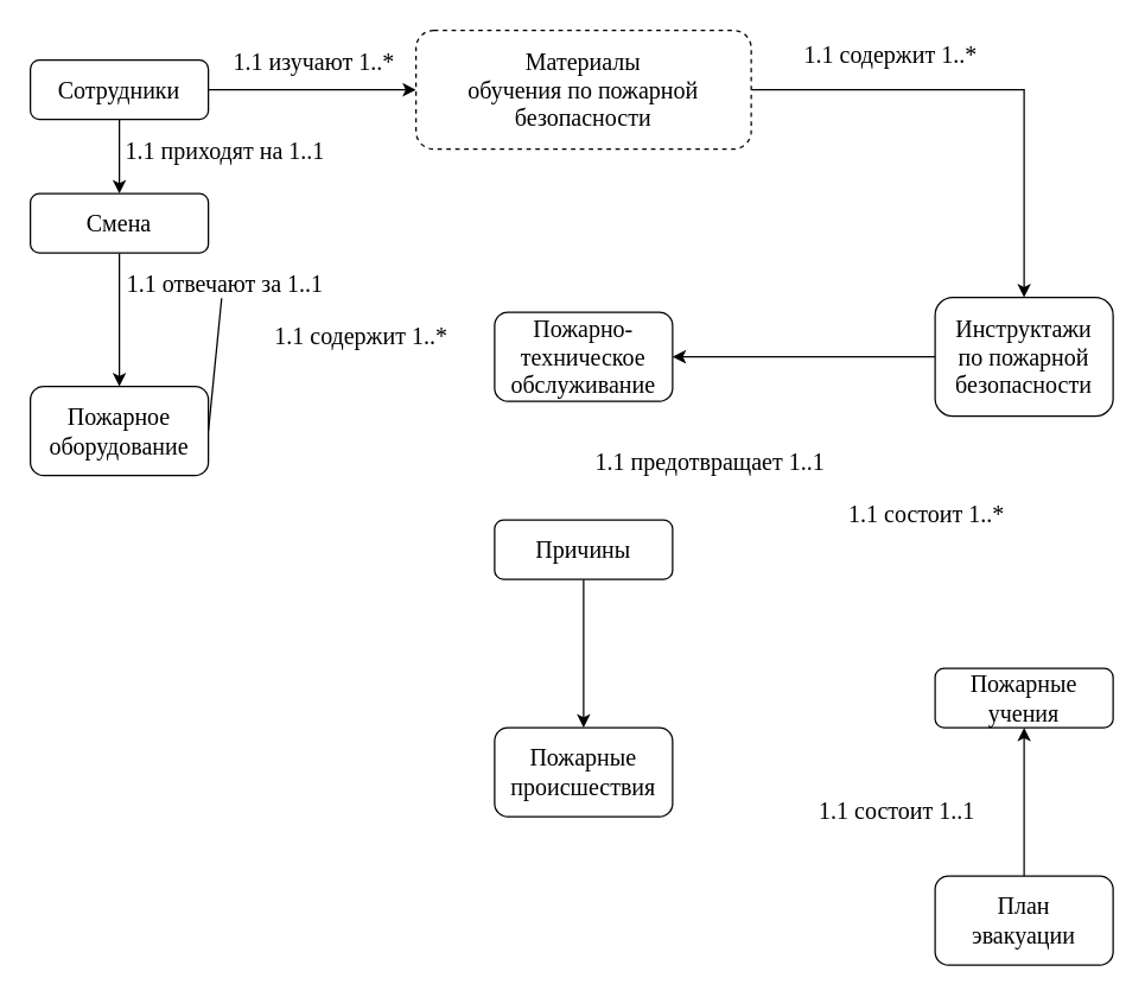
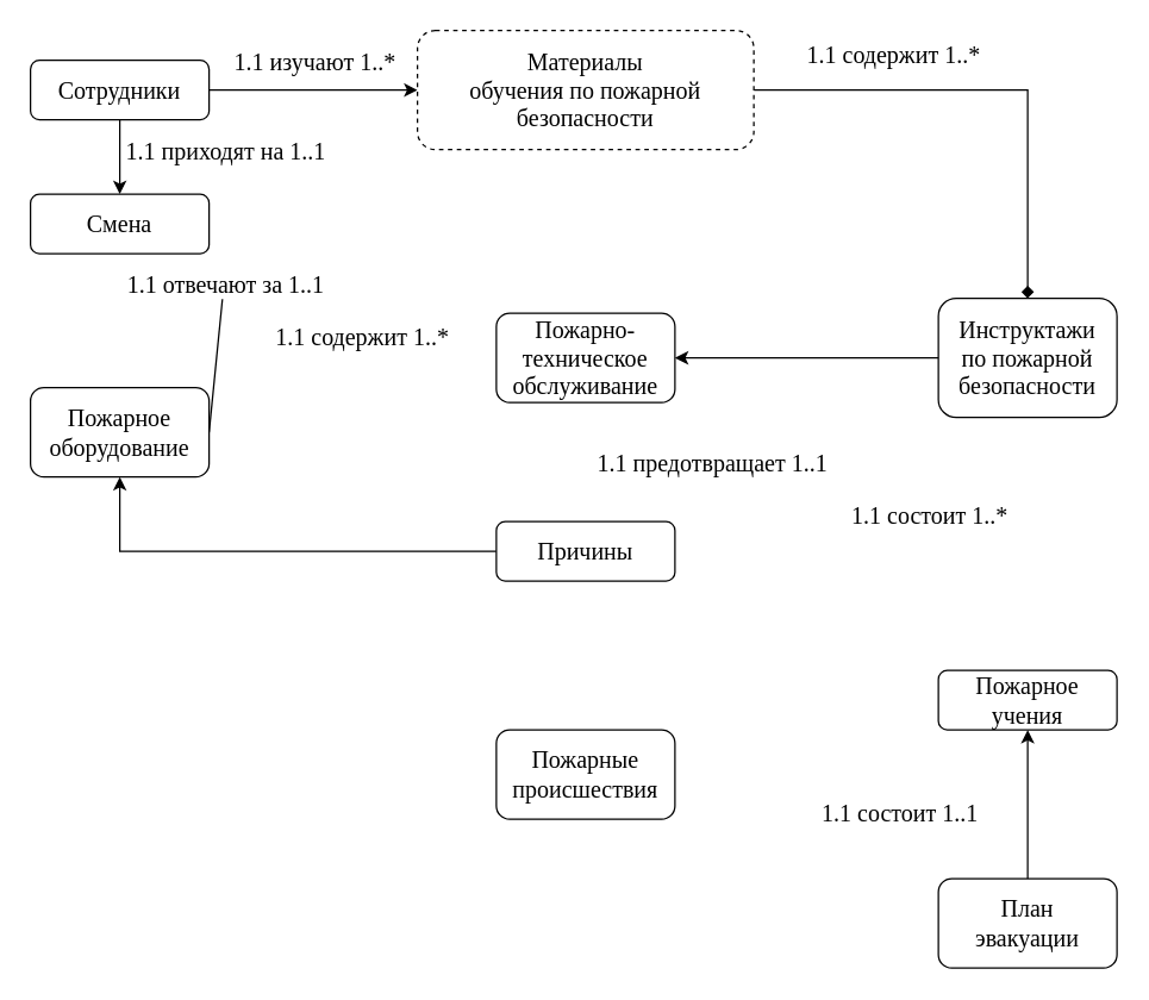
  <mxCell id="0" />
  <mxCell id="1" parent="0" />
  <mxCell id="2" style="edgeStyle=orthogonalEdgeStyle;rounded=0;orthogonalLoop=1;jettySize=auto;html=1;exitX=1;exitY=0.5;exitDx=0;exitDy=0;entryX=0;entryY=0.5;entryDx=0;entryDy=0;" edge="1" parent="1" source="5" target="7"><mxGeometry relative="1" as="geometry" /></mxCell>
  <mxCell id="3" value="&lt;span style=&quot;font-size:12.0pt;font-family:&amp;quot;Times New Roman&amp;quot;,serif;&lt;br/&gt;mso-fareast-font-family:&amp;quot;Times New Roman&amp;quot;;mso-font-kerning:0pt;mso-ligatures:&lt;br/&gt;none;mso-ansi-language:RU;mso-fareast-language:EN-US;mso-bidi-language:AR-SA&quot;&gt;1.1 изучают&lt;/span&gt;&lt;span style=&quot;font-size:12.0pt;font-family:&amp;quot;Times New Roman&amp;quot;,serif;&lt;br/&gt;mso-fareast-font-family:&amp;quot;Times New Roman&amp;quot;;mso-font-kerning:0pt;mso-ligatures:&lt;br/&gt;none;mso-ansi-language:RU;mso-fareast-language:EN-US;mso-bidi-language:AR-SA&quot;&gt;&amp;nbsp;&lt;/span&gt;&lt;span style=&quot;font-size:12.0pt;font-family:&amp;quot;Times New Roman&amp;quot;,serif;&lt;br/&gt;mso-fareast-font-family:&amp;quot;Times New Roman&amp;quot;;mso-font-kerning:0pt;mso-ligatures:&lt;br/&gt;none;mso-ansi-language:RU;mso-fareast-language:EN-US;mso-bidi-language:AR-SA&quot;&gt;1..*&lt;/span&gt;" style="edgeLabel;html=1;align=center;verticalAlign=middle;resizable=0;points=[];" vertex="1" connectable="0" parent="2"><mxGeometry x="-0.025" relative="1" as="geometry"><mxPoint x="2" y="-20" as="offset" /></mxGeometry></mxCell>
  <mxCell id="4" value="" style="edgeStyle=orthogonalEdgeStyle;rounded=0;orthogonalLoop=1;jettySize=auto;html=1;" edge="1" parent="1" source="5" target="26"><mxGeometry relative="1" as="geometry" /></mxCell>
  <mxCell id="5" value="&lt;span style=&quot;font-size:12.0pt;font-family:&amp;quot;Times New Roman&amp;quot;,serif;&lt;br/&gt;mso-fareast-font-family:&amp;quot;Times New Roman&amp;quot;;mso-font-kerning:0pt;mso-ligatures:&lt;br/&gt;none;mso-ansi-language:RU;mso-fareast-language:EN-US;mso-bidi-language:AR-SA&quot;&gt;Сотрудники&lt;/span&gt;" style="rounded=1;whiteSpace=wrap;html=1;fontSize=12;glass=0;strokeWidth=1;shadow=0;" parent="1" vertex="1"><mxGeometry x="20" y="40" width="120" height="40" as="geometry" /></mxCell>
- <mxCell id="6" style="edgeStyle=orthogonalEdgeStyle;rounded=0;orthogonalLoop=1;jettySize=auto;html=1;exitX=1;exitY=0.5;exitDx=0;exitDy=0;entryX=0.5;entryY=0;entryDx=0;entryDy=0;" edge="1" parent="1" source="7" target="9"><mxGeometry relative="1" as="geometry" /></mxCell>
+ <mxCell id="6" style="edgeStyle=orthogonalEdgeStyle;rounded=0;orthogonalLoop=1;jettySize=auto;html=1;exitX=1;exitY=0.5;exitDx=0;exitDy=0;entryX=0.5;entryY=0;entryDx=0;entryDy=0;endArrow=diamond;" edge="1" parent="1" source="7" target="9"><mxGeometry relative="1" as="geometry" /></mxCell>
  <mxCell id="7" value="&lt;span style=&quot;font-size:12.0pt;font-family:&amp;quot;Times New Roman&amp;quot;,serif;&lt;br/&gt;mso-fareast-font-family:&amp;quot;Times New Roman&amp;quot;;mso-font-kerning:0pt;mso-ligatures:&lt;br/&gt;none;mso-ansi-language:RU;mso-fareast-language:EN-US;mso-bidi-language:AR-SA&quot;&gt;Материалы&lt;br/&gt;обучения по пожарной безопасности&lt;/span&gt;" style="rounded=1;whiteSpace=wrap;html=1;fontSize=12;glass=0;strokeWidth=1;shadow=0;dashed=1;" parent="1" vertex="1"><mxGeometry x="280" y="20" width="226" height="80" as="geometry" /></mxCell>
  <mxCell id="8" value="" style="edgeStyle=orthogonalEdgeStyle;rounded=0;orthogonalLoop=1;jettySize=auto;html=1;" edge="1" parent="1" source="9" target="19"><mxGeometry relative="1" as="geometry" /></mxCell>
  <mxCell id="9" value="&lt;span style=&quot;font-size:12.0pt;font-family:&amp;quot;Times New Roman&amp;quot;,serif;&lt;br/&gt;mso-fareast-font-family:&amp;quot;Times New Roman&amp;quot;;mso-font-kerning:0pt;mso-ligatures:&lt;br/&gt;none;mso-ansi-language:RU;mso-fareast-language:EN-US;mso-bidi-language:AR-SA&quot;&gt;Инструктажи&lt;br/&gt;по пожарной безопасности&lt;/span&gt;" style="rounded=1;whiteSpace=wrap;html=1;fontSize=12;glass=0;strokeWidth=1;shadow=0;" parent="1" vertex="1"><mxGeometry x="630" y="200" width="120" height="80" as="geometry" /></mxCell>
- <mxCell id="10" value="&lt;span style=&quot;font-size:12.0pt;font-family:&amp;quot;Times New Roman&amp;quot;,serif;&lt;br/&gt;mso-fareast-font-family:&amp;quot;Times New Roman&amp;quot;;mso-font-kerning:0pt;mso-ligatures:&lt;br/&gt;none;mso-ansi-language:RU;mso-fareast-language:EN-US;mso-bidi-language:AR-SA&quot;&gt;Пожарные&lt;br/&gt;учения&lt;/span&gt;" style="rounded=1;whiteSpace=wrap;html=1;fontSize=12;glass=0;strokeWidth=1;shadow=0;" parent="1" vertex="1"><mxGeometry x="630" y="450" width="120" height="40" as="geometry" /></mxCell>
+ <mxCell id="10" value="&lt;span style=&quot;font-size:12.0pt;font-family:&amp;quot;Times New Roman&amp;quot;,serif;&lt;br/&gt;mso-fareast-font-family:&amp;quot;Times New Roman&amp;quot;;mso-font-kerning:0pt;mso-ligatures:&lt;br/&gt;none;mso-ansi-language:RU;mso-fareast-language:EN-US;mso-bidi-language:AR-SA&quot;&gt;Пожарное&lt;br/&gt;учения&lt;/span&gt;" style="rounded=1;whiteSpace=wrap;html=1;fontSize=12;glass=0;strokeWidth=1;shadow=0;" parent="1" vertex="1"><mxGeometry x="630" y="450" width="120" height="40" as="geometry" /></mxCell>
  <mxCell id="11" value="" style="edgeStyle=orthogonalEdgeStyle;rounded=0;orthogonalLoop=1;jettySize=auto;html=1;" edge="1" parent="1" source="12" target="10"><mxGeometry relative="1" as="geometry" /></mxCell>
  <mxCell id="12" value="&lt;span style=&quot;font-size:12.0pt;font-family:&amp;quot;Times New Roman&amp;quot;,serif;&lt;br/&gt;mso-fareast-font-family:&amp;quot;Times New Roman&amp;quot;;mso-font-kerning:0pt;mso-ligatures:&lt;br/&gt;none;mso-ansi-language:RU;mso-fareast-language:EN-US;mso-bidi-language:AR-SA&quot;&gt;План&lt;br/&gt;эвакуации&lt;/span&gt;" style="rounded=1;whiteSpace=wrap;html=1;" vertex="1" parent="1"><mxGeometry x="630" y="590" width="120" height="60" as="geometry" /></mxCell>
  <mxCell id="13" style="edgeStyle=orthogonalEdgeStyle;rounded=0;orthogonalLoop=1;jettySize=auto;html=1;exitX=0.5;exitY=1;exitDx=0;exitDy=0;" edge="1" parent="1" source="9" target="9"><mxGeometry relative="1" as="geometry" /></mxCell>
  <mxCell id="14" value="&lt;span style=&quot;forced-color-adjust: none; color: rgb(0, 0, 0); font-style: normal; font-variant-ligatures: normal; font-variant-caps: normal; font-weight: 400; letter-spacing: normal; orphans: 2; text-align: center; text-indent: 0px; text-transform: none; widows: 2; word-spacing: 0px; -webkit-text-stroke-width: 0px; white-space: nowrap; text-decoration-thickness: initial; text-decoration-style: initial; text-decoration-color: initial; font-size: 12pt; font-family: &amp;quot;Times New Roman&amp;quot;, serif;&quot;&gt;1.1&amp;nbsp;&lt;/span&gt;&lt;span style=&quot;forced-color-adjust: none; color: rgb(0, 0, 0); font-style: normal; font-variant-ligatures: normal; font-variant-caps: normal; font-weight: 400; letter-spacing: normal; orphans: 2; text-align: center; text-indent: 0px; text-transform: none; widows: 2; word-spacing: 0px; -webkit-text-stroke-width: 0px; white-space: nowrap; text-decoration-thickness: initial; text-decoration-style: initial; text-decoration-color: initial; font-size: 12pt; font-family: &amp;quot;Times New Roman&amp;quot;, serif;&quot;&gt;содержит&amp;nbsp;&lt;/span&gt;&lt;span style=&quot;forced-color-adjust: none; color: rgb(0, 0, 0); font-style: normal; font-variant-ligatures: normal; font-variant-caps: normal; font-weight: 400; letter-spacing: normal; orphans: 2; text-align: center; text-indent: 0px; text-transform: none; widows: 2; word-spacing: 0px; -webkit-text-stroke-width: 0px; white-space: nowrap; text-decoration-thickness: initial; text-decoration-style: initial; text-decoration-color: initial; font-size: 12pt; font-family: &amp;quot;Times New Roman&amp;quot;, serif;&quot;&gt;1..*&lt;/span&gt;" style="text;whiteSpace=wrap;html=1;" vertex="1" parent="1"><mxGeometry x="183" y="210" width="150" height="40" as="geometry" /></mxCell>
  <mxCell id="15" value="&lt;span style=&quot;forced-color-adjust: none; color: rgb(0, 0, 0); font-style: normal; font-variant-ligatures: normal; font-variant-caps: normal; font-weight: 400; letter-spacing: normal; orphans: 2; text-align: center; text-indent: 0px; text-transform: none; widows: 2; word-spacing: 0px; -webkit-text-stroke-width: 0px; white-space: nowrap; text-decoration-thickness: initial; text-decoration-style: initial; text-decoration-color: initial; font-size: 12pt; font-family: &amp;quot;Times New Roman&amp;quot;, serif;&quot;&gt;1.1&amp;nbsp;&lt;/span&gt;&lt;span style=&quot;forced-color-adjust: none; color: rgb(0, 0, 0); font-style: normal; font-variant-ligatures: normal; font-variant-caps: normal; font-weight: 400; letter-spacing: normal; orphans: 2; text-align: center; text-indent: 0px; text-transform: none; widows: 2; word-spacing: 0px; -webkit-text-stroke-width: 0px; white-space: nowrap; text-decoration-thickness: initial; text-decoration-style: initial; text-decoration-color: initial; font-size: 12pt; font-family: &amp;quot;Times New Roman&amp;quot;, serif;&quot;&gt;состоит&amp;nbsp;&lt;/span&gt;&lt;span style=&quot;forced-color-adjust: none; color: rgb(0, 0, 0); font-style: normal; font-variant-ligatures: normal; font-variant-caps: normal; font-weight: 400; letter-spacing: normal; orphans: 2; text-align: center; text-indent: 0px; text-transform: none; widows: 2; word-spacing: 0px; -webkit-text-stroke-width: 0px; white-space: nowrap; text-decoration-thickness: initial; text-decoration-style: initial; text-decoration-color: initial; font-size: 12pt; font-family: &amp;quot;Times New Roman&amp;quot;, serif;&quot;&gt;1..*&lt;/span&gt;" style="text;whiteSpace=wrap;html=1;" vertex="1" parent="1"><mxGeometry x="570" y="330" width="150" height="40" as="geometry" /></mxCell>
  <mxCell id="16" value="&lt;span style=&quot;forced-color-adjust: none; color: rgb(0, 0, 0); font-style: normal; font-variant-ligatures: normal; font-variant-caps: normal; font-weight: 400; letter-spacing: normal; orphans: 2; text-align: center; text-indent: 0px; text-transform: none; widows: 2; word-spacing: 0px; -webkit-text-stroke-width: 0px; white-space: nowrap; text-decoration-thickness: initial; text-decoration-style: initial; text-decoration-color: initial; font-size: 12pt; font-family: &amp;quot;Times New Roman&amp;quot;, serif;&quot;&gt;1.1&amp;nbsp;&lt;/span&gt;&lt;span style=&quot;forced-color-adjust: none; color: rgb(0, 0, 0); font-style: normal; font-variant-ligatures: normal; font-variant-caps: normal; font-weight: 400; letter-spacing: normal; orphans: 2; text-align: center; text-indent: 0px; text-transform: none; widows: 2; word-spacing: 0px; -webkit-text-stroke-width: 0px; white-space: nowrap; text-decoration-thickness: initial; text-decoration-style: initial; text-decoration-color: initial; font-size: 12pt; font-family: &amp;quot;Times New Roman&amp;quot;, serif;&quot;&gt;состоит&amp;nbsp;&lt;/span&gt;&lt;span style=&quot;forced-color-adjust: none; color: rgb(0, 0, 0); font-style: normal; font-variant-ligatures: normal; font-variant-caps: normal; font-weight: 400; letter-spacing: normal; orphans: 2; text-align: center; text-indent: 0px; text-transform: none; widows: 2; word-spacing: 0px; -webkit-text-stroke-width: 0px; white-space: nowrap; text-decoration-thickness: initial; text-decoration-style: initial; text-decoration-color: initial; font-size: 12pt; font-family: &amp;quot;Times New Roman&amp;quot;, serif;&quot;&gt;1..1&lt;/span&gt;" style="text;whiteSpace=wrap;html=1;" vertex="1" parent="1"><mxGeometry x="550" y="530" width="150" height="40" as="geometry" /></mxCell>
  <mxCell id="17" style="edgeStyle=orthogonalEdgeStyle;rounded=0;orthogonalLoop=1;jettySize=auto;html=1;exitX=1;exitY=0.5;exitDx=0;exitDy=0;" edge="1" parent="1" source="18" target="28"><mxGeometry relative="1" as="geometry" /></mxCell>
  <mxCell id="18" value="&lt;span style=&quot;font-size:12.0pt;font-family:&amp;quot;Times New Roman&amp;quot;,serif;&lt;br/&gt;mso-fareast-font-family:&amp;quot;Times New Roman&amp;quot;;mso-font-kerning:0pt;mso-ligatures:&lt;br/&gt;none;mso-ansi-language:RU;mso-fareast-language:EN-US;mso-bidi-language:AR-SA&quot;&gt;Пожарное&lt;br/&gt;оборудование&lt;/span&gt;" style="rounded=1;whiteSpace=wrap;html=1;" vertex="1" parent="1"><mxGeometry x="20" y="260" width="120" height="60" as="geometry" /></mxCell>
  <mxCell id="19" value="&lt;span style=&quot;font-size:12.0pt;font-family:&amp;quot;Times New Roman&amp;quot;,serif;&lt;br/&gt;mso-fareast-font-family:&amp;quot;Times New Roman&amp;quot;;mso-font-kerning:0pt;mso-ligatures:&lt;br/&gt;none;mso-ansi-language:RU;mso-fareast-language:EN-US;mso-bidi-language:AR-SA&quot;&gt;Пожарно-техническое&lt;br/&gt;обслуживание&lt;/span&gt;" style="rounded=1;whiteSpace=wrap;html=1;" vertex="1" parent="1"><mxGeometry x="333" y="210" width="120" height="60" as="geometry" /></mxCell>
  <mxCell id="20" value="&lt;span style=&quot;forced-color-adjust: none; color: rgb(0, 0, 0); font-style: normal; font-variant-ligatures: normal; font-variant-caps: normal; font-weight: 400; letter-spacing: normal; orphans: 2; text-align: center; text-indent: 0px; text-transform: none; widows: 2; word-spacing: 0px; -webkit-text-stroke-width: 0px; white-space: nowrap; text-decoration-thickness: initial; text-decoration-style: initial; text-decoration-color: initial; font-size: 12pt; font-family: &amp;quot;Times New Roman&amp;quot;, serif;&quot;&gt;1.1&amp;nbsp;&lt;/span&gt;&lt;span style=&quot;forced-color-adjust: none; color: rgb(0, 0, 0); font-style: normal; font-variant-ligatures: normal; font-variant-caps: normal; font-weight: 400; letter-spacing: normal; orphans: 2; text-align: center; text-indent: 0px; text-transform: none; widows: 2; word-spacing: 0px; -webkit-text-stroke-width: 0px; white-space: nowrap; text-decoration-thickness: initial; text-decoration-style: initial; text-decoration-color: initial; font-size: 12pt; font-family: &amp;quot;Times New Roman&amp;quot;, serif;&quot;&gt;содержит&amp;nbsp;&lt;/span&gt;&lt;span style=&quot;forced-color-adjust: none; color: rgb(0, 0, 0); font-style: normal; font-variant-ligatures: normal; font-variant-caps: normal; font-weight: 400; letter-spacing: normal; orphans: 2; text-align: center; text-indent: 0px; text-transform: none; widows: 2; word-spacing: 0px; -webkit-text-stroke-width: 0px; white-space: nowrap; text-decoration-thickness: initial; text-decoration-style: initial; text-decoration-color: initial; font-size: 12pt; font-family: &amp;quot;Times New Roman&amp;quot;, serif;&quot;&gt;1..*&lt;/span&gt;" style="text;whiteSpace=wrap;html=1;" vertex="1" parent="1"><mxGeometry x="540" y="20" width="150" height="40" as="geometry" /></mxCell>
  <mxCell id="21" value="&lt;span style=&quot;font-size:12.0pt;font-family:&amp;quot;Times New Roman&amp;quot;,serif;&lt;br/&gt;mso-fareast-font-family:&amp;quot;Times New Roman&amp;quot;;mso-font-kerning:0pt;mso-ligatures:&lt;br/&gt;none;mso-ansi-language:RU;mso-fareast-language:EN-US;mso-bidi-language:AR-SA&quot;&gt;Пожарные&lt;br/&gt;происшествия&lt;/span&gt;" style="rounded=1;whiteSpace=wrap;html=1;" vertex="1" parent="1"><mxGeometry x="333" y="490" width="120" height="60" as="geometry" /></mxCell>
  <mxCell id="22" value="&lt;span style=&quot;font-size:12.0pt;font-family:&amp;quot;Times New Roman&amp;quot;,serif;&lt;br/&gt;mso-fareast-font-family:&amp;quot;Times New Roman&amp;quot;;mso-font-kerning:0pt;mso-ligatures:&lt;br/&gt;none;mso-ansi-language:RU;mso-fareast-language:EN-US;mso-bidi-language:AR-SA&quot;&gt;1.1 предотвращает&lt;/span&gt;&lt;span style=&quot;font-size:12.0pt;font-family:&amp;quot;Times New Roman&amp;quot;,serif;&lt;br/&gt;mso-fareast-font-family:&amp;quot;Times New Roman&amp;quot;;mso-font-kerning:0pt;mso-ligatures:&lt;br/&gt;none;mso-ansi-language:RU;mso-fareast-language:EN-US;mso-bidi-language:AR-SA&quot;&gt;&amp;nbsp;&lt;/span&gt;&lt;span style=&quot;font-size:12.0pt;font-family:&amp;quot;Times New Roman&amp;quot;,serif;&lt;br/&gt;mso-fareast-font-family:&amp;quot;Times New Roman&amp;quot;;mso-font-kerning:0pt;mso-ligatures:&lt;br/&gt;none;mso-ansi-language:RU;mso-fareast-language:EN-US;mso-bidi-language:AR-SA&quot;&gt;1..1&lt;/span&gt;" style="edgeLabel;html=1;align=center;verticalAlign=middle;resizable=0;points=[];" vertex="1" connectable="0" parent="1"><mxGeometry x="420" y="310" as="geometry"><mxPoint x="57" as="offset" /></mxGeometry></mxCell>
- <mxCell id="23" value="" style="edgeStyle=orthogonalEdgeStyle;rounded=0;orthogonalLoop=1;jettySize=auto;html=1;" edge="1" parent="1" source="24" target="21"><mxGeometry relative="1" as="geometry" /></mxCell>
+ <mxCell id="23" value="" style="edgeStyle=orthogonalEdgeStyle;rounded=0;orthogonalLoop=1;jettySize=auto;html=1;" edge="1" parent="1" source="24" target="18"><mxGeometry relative="1" as="geometry" /></mxCell>
  <mxCell id="24" value="&lt;font face=&quot;Times New Roman, serif&quot;&gt;&lt;span style=&quot;font-size: 16px;&quot;&gt;Причины&lt;/span&gt;&lt;/font&gt;" style="rounded=1;whiteSpace=wrap;html=1;fontSize=12;glass=0;strokeWidth=1;shadow=0;" vertex="1" parent="1"><mxGeometry x="333" y="350" width="120" height="40" as="geometry" /></mxCell>
- <mxCell id="25" value="" style="edgeStyle=orthogonalEdgeStyle;rounded=0;orthogonalLoop=1;jettySize=auto;html=1;" edge="1" parent="1" source="26" target="18"><mxGeometry relative="1" as="geometry" /></mxCell>
  <mxCell id="26" value="&lt;font face=&quot;Times New Roman, serif&quot;&gt;&lt;span style=&quot;font-size: 16px;&quot;&gt;Смена&lt;/span&gt;&lt;/font&gt;" style="rounded=1;whiteSpace=wrap;html=1;fontSize=12;glass=0;strokeWidth=1;shadow=0;" vertex="1" parent="1"><mxGeometry x="20" y="130" width="120" height="40" as="geometry" /></mxCell>
  <mxCell id="27" value="&lt;span style=&quot;font-size:12.0pt;font-family:&amp;quot;Times New Roman&amp;quot;,serif;&lt;br/&gt;mso-fareast-font-family:&amp;quot;Times New Roman&amp;quot;;mso-font-kerning:0pt;mso-ligatures:&lt;br/&gt;none;mso-ansi-language:RU;mso-fareast-language:EN-US;mso-bidi-language:AR-SA&quot;&gt;1.1 приходят на&amp;nbsp;&lt;/span&gt;&lt;span style=&quot;font-size:12.0pt;font-family:&amp;quot;Times New Roman&amp;quot;,serif;&lt;br/&gt;mso-fareast-font-family:&amp;quot;Times New Roman&amp;quot;;mso-font-kerning:0pt;mso-ligatures:&lt;br/&gt;none;mso-ansi-language:RU;mso-fareast-language:EN-US;mso-bidi-language:AR-SA&quot;&gt;1..1&lt;/span&gt;" style="edgeLabel;html=1;align=center;verticalAlign=middle;resizable=0;points=[];" vertex="1" connectable="0" parent="1"><mxGeometry x="150" y="100" as="geometry" /></mxCell>
  <mxCell id="28" value="&lt;span style=&quot;font-size:12.0pt;font-family:&amp;quot;Times New Roman&amp;quot;,serif;&lt;br/&gt;mso-fareast-font-family:&amp;quot;Times New Roman&amp;quot;;mso-font-kerning:0pt;mso-ligatures:&lt;br/&gt;none;mso-ansi-language:RU;mso-fareast-language:EN-US;mso-bidi-language:AR-SA&quot;&gt;1.1 отвечают за&lt;/span&gt;&lt;span style=&quot;font-size:12.0pt;font-family:&amp;quot;Times New Roman&amp;quot;,serif;&lt;br/&gt;mso-fareast-font-family:&amp;quot;Times New Roman&amp;quot;;mso-font-kerning:0pt;mso-ligatures:&lt;br/&gt;none;mso-ansi-language:RU;mso-fareast-language:EN-US;mso-bidi-language:AR-SA&quot;&gt;&amp;nbsp;&lt;/span&gt;&lt;span style=&quot;font-size:12.0pt;font-family:&amp;quot;Times New Roman&amp;quot;,serif;&lt;br/&gt;mso-fareast-font-family:&amp;quot;Times New Roman&amp;quot;;mso-font-kerning:0pt;mso-ligatures:&lt;br/&gt;none;mso-ansi-language:RU;mso-fareast-language:EN-US;mso-bidi-language:AR-SA&quot;&gt;1..1&lt;/span&gt;" style="edgeLabel;html=1;align=center;verticalAlign=middle;resizable=0;points=[];" vertex="1" connectable="0" parent="1"><mxGeometry x="150" y="190" as="geometry" /></mxCell>
